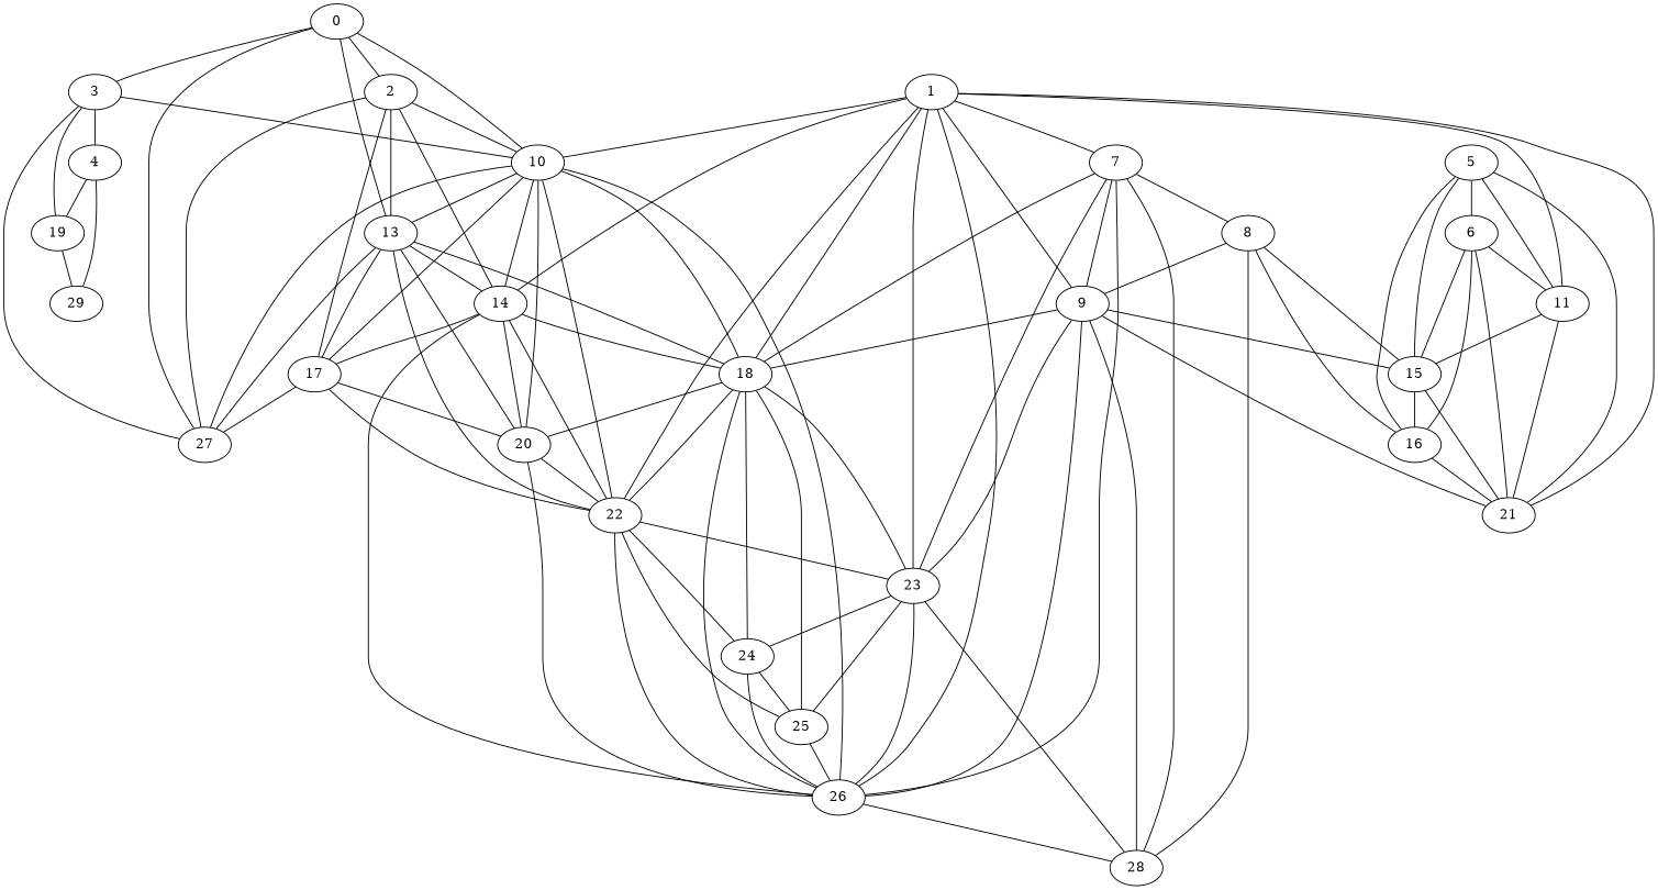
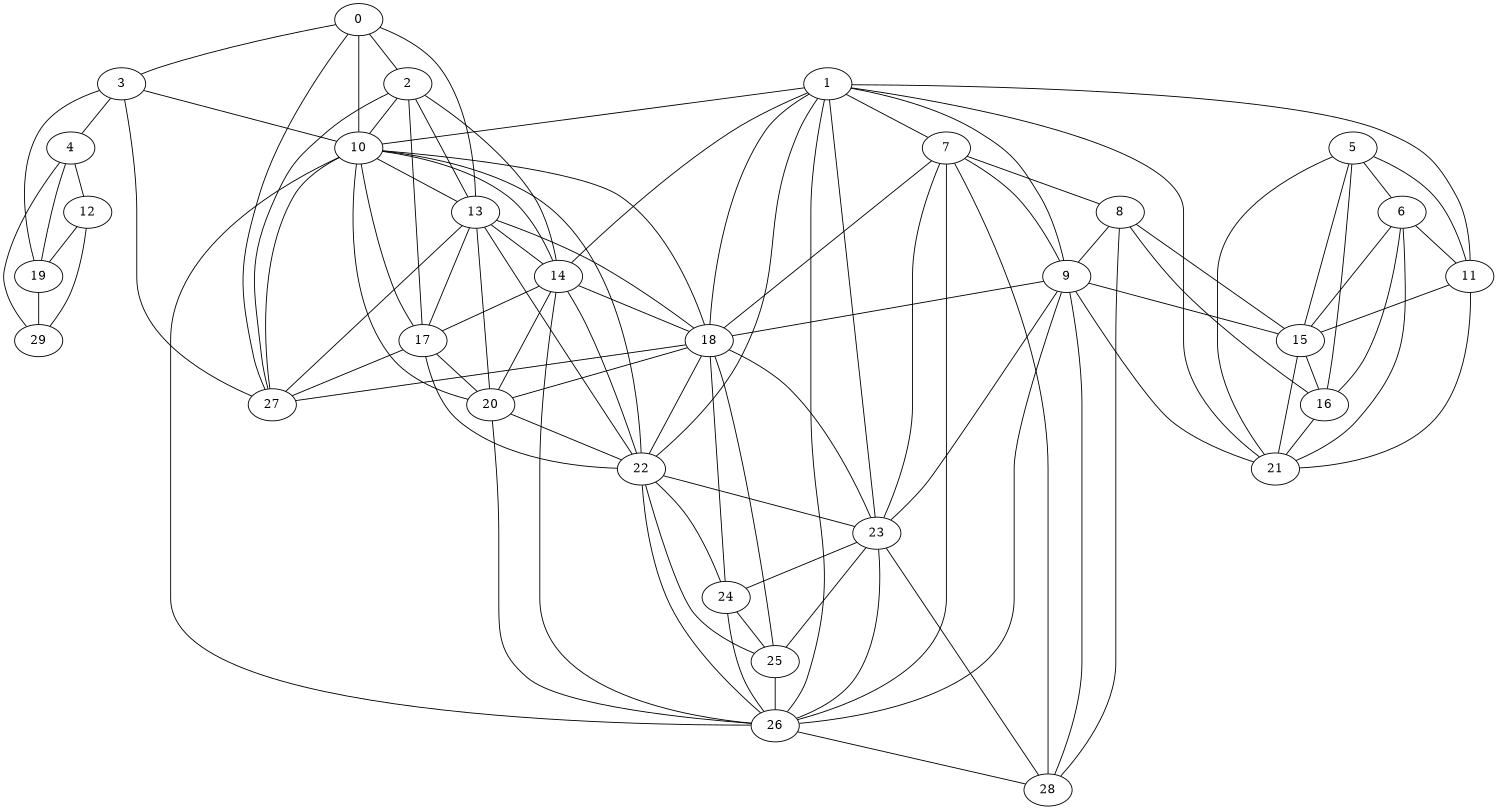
  graph {
    n1 [label=0]
    n2 [label=2]
    n3 [label=3]
    n4 [label=10]
    n5 [label=13]
    n6 [label=27]
    n7 [label=14]
    n8 [label=17]
    n9 [label=4]
    n10 [label=19]
    n11 [label=18]
    n12 [label=22]
    n13 [label=26]
    n14 [label=20]
    n15 [label=1]
    n16 [label=7]
    n17 [label=9]
    n18 [label=11]
    n19 [label=21]
    n20 [label=23]
    n21 [label=8]
    n22 [label=28]
    n23 [label=15]
    n24 [label=24]
    n25 [label=25]
+   n26 [label=12]
    n27 [label=29]
    n28 [label=5]
    n29 [label=6]
    n30 [label=16]
    n1 -- n2
    n1 -- n3
    n1 -- n4
    n1 -- n5
    n1 -- n6
    n2 -- n4
    n2 -- n5
    n2 -- n6
    n2 -- n7
    n2 -- n8
    n3 -- n4
    n3 -- n6
    n3 -- n9
    n3 -- n10
    n4 -- n5
    n4 -- n6
    n4 -- n7
    n4 -- n8
    n4 -- n11
    n4 -- n12
    n4 -- n13
    n4 -- n14
    n5 -- n6
    n5 -- n7
    n5 -- n8
    n5 -- n11
    n5 -- n12
    n5 -- n14
    n7 -- n8
    n7 -- n11
    n7 -- n12
    n7 -- n13
    n7 -- n14
    n8 -- n6
    n8 -- n12
    n8 -- n14
    n9 -- n10
+   n9 -- n26
    n9 -- n27
    n10 -- n27
    n11 -- n12
-   n11 -- n13
+   n11 -- n6
    n11 -- n14
    n11 -- n20
    n11 -- n24
    n11 -- n25
    n12 -- n13
    n12 -- n20
    n12 -- n24
    n12 -- n25
    n13 -- n22
    n14 -- n12
    n14 -- n13
    n15 -- n4
    n15 -- n7
    n15 -- n11
    n15 -- n12
    n15 -- n13
    n15 -- n16
    n15 -- n17
    n15 -- n18
    n15 -- n19
    n15 -- n20
    n16 -- n11
    n16 -- n13
    n16 -- n17
    n16 -- n20
    n16 -- n21
    n16 -- n22
    n17 -- n11
    n17 -- n13
    n17 -- n19
    n17 -- n20
    n17 -- n22
    n17 -- n23
    n18 -- n19
    n18 -- n23
    n20 -- n13
    n20 -- n22
    n20 -- n24
    n20 -- n25
    n21 -- n17
    n21 -- n22
    n21 -- n23
    n21 -- n30
    n23 -- n19
    n23 -- n30
    n24 -- n13
    n24 -- n25
    n25 -- n13
+   n26 -- n10
+   n26 -- n27
    n28 -- n18
    n28 -- n19
    n28 -- n23
    n28 -- n29
    n28 -- n30
    n29 -- n18
    n29 -- n19
    n29 -- n23
    n29 -- n30
    n30 -- n19
  }
